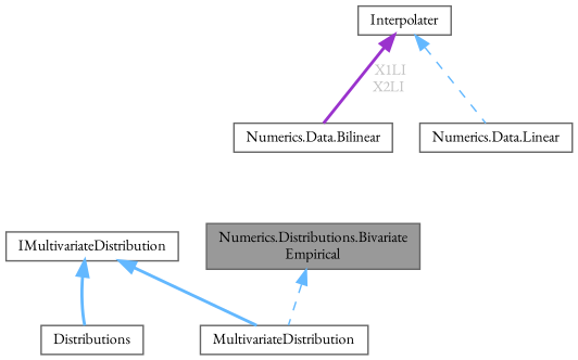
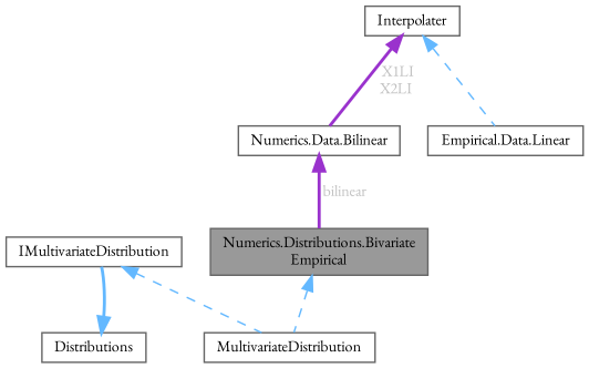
  digraph {
    fontname="EB Garamond"
    node [color=gray40 fillcolor=white fontname="EB Garamond" fontsize=10 shape=box style=filled]
    edge [color=steelblue1 dir=back fontname="EB Garamond" fontsize=10 labelfontname=Helvetica labelfontsize=10 style=bold]
    n1 [fillcolor=grey60 fontcolor=black height=0.2 label="Numerics.Distributions.Bivariate\lEmpirical" width=0.4]
    n2 [height=0.2 label=MultivariateDistribution width=0.4]
    n3 [height=0.2 label=IMultivariateDistribution width=0.4]
    n4 [height=0.2 label=Distributions width=0.4]
    n5 [height=0.2 label="Numerics.Data.Bilinear" width=0.4]
-   n6 [height=0.2 label="Numerics.Data.Linear" width=0.4]
+   n6 [height=0.2 label="Empirical.Data.Linear" width=0.4]
    n7 [height=0.2 label=Interpolater width=0.4]
    n1 -> n2 [style=dashed]
-   n3 -> n2
-   n3 -> n4
+   n3 -> n2 [style=dashed]
+   n4 -> n3
+   n5 -> n1 [color=darkorchid3 fontcolor=grey label=" bilinear"]
    n7 -> n5 [color=darkorchid3 fontcolor=grey label=" X1LI\nX2LI"]
    n7 -> n6 [style=dashed]
  }
